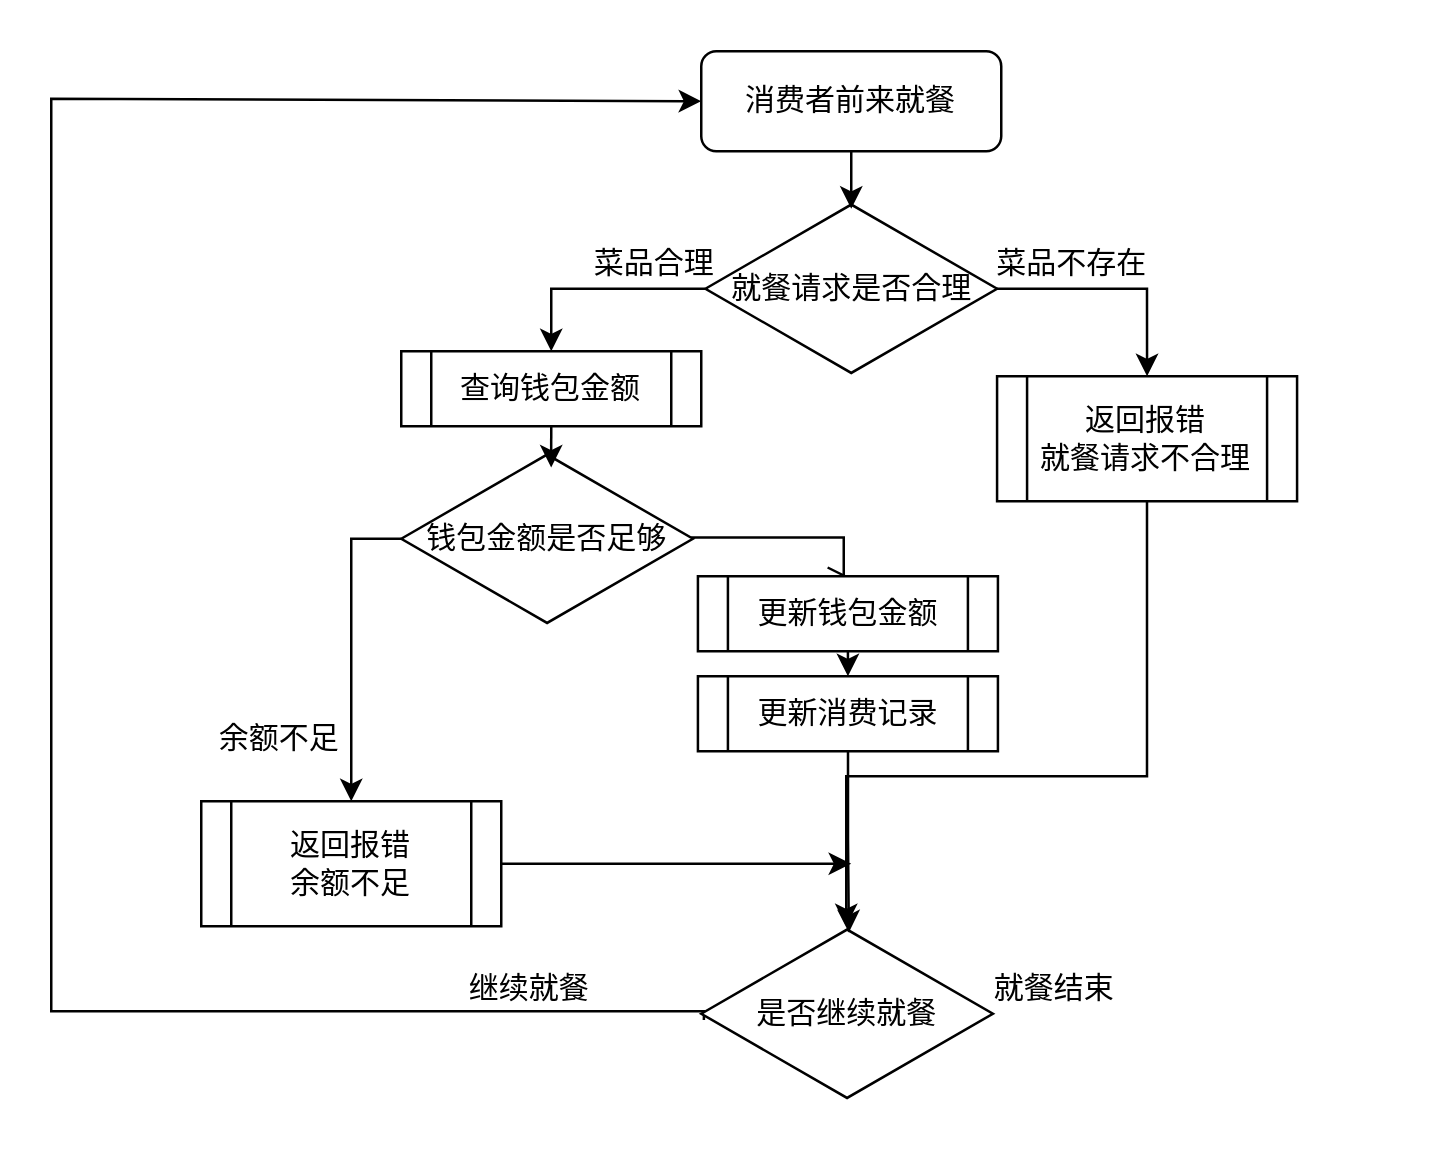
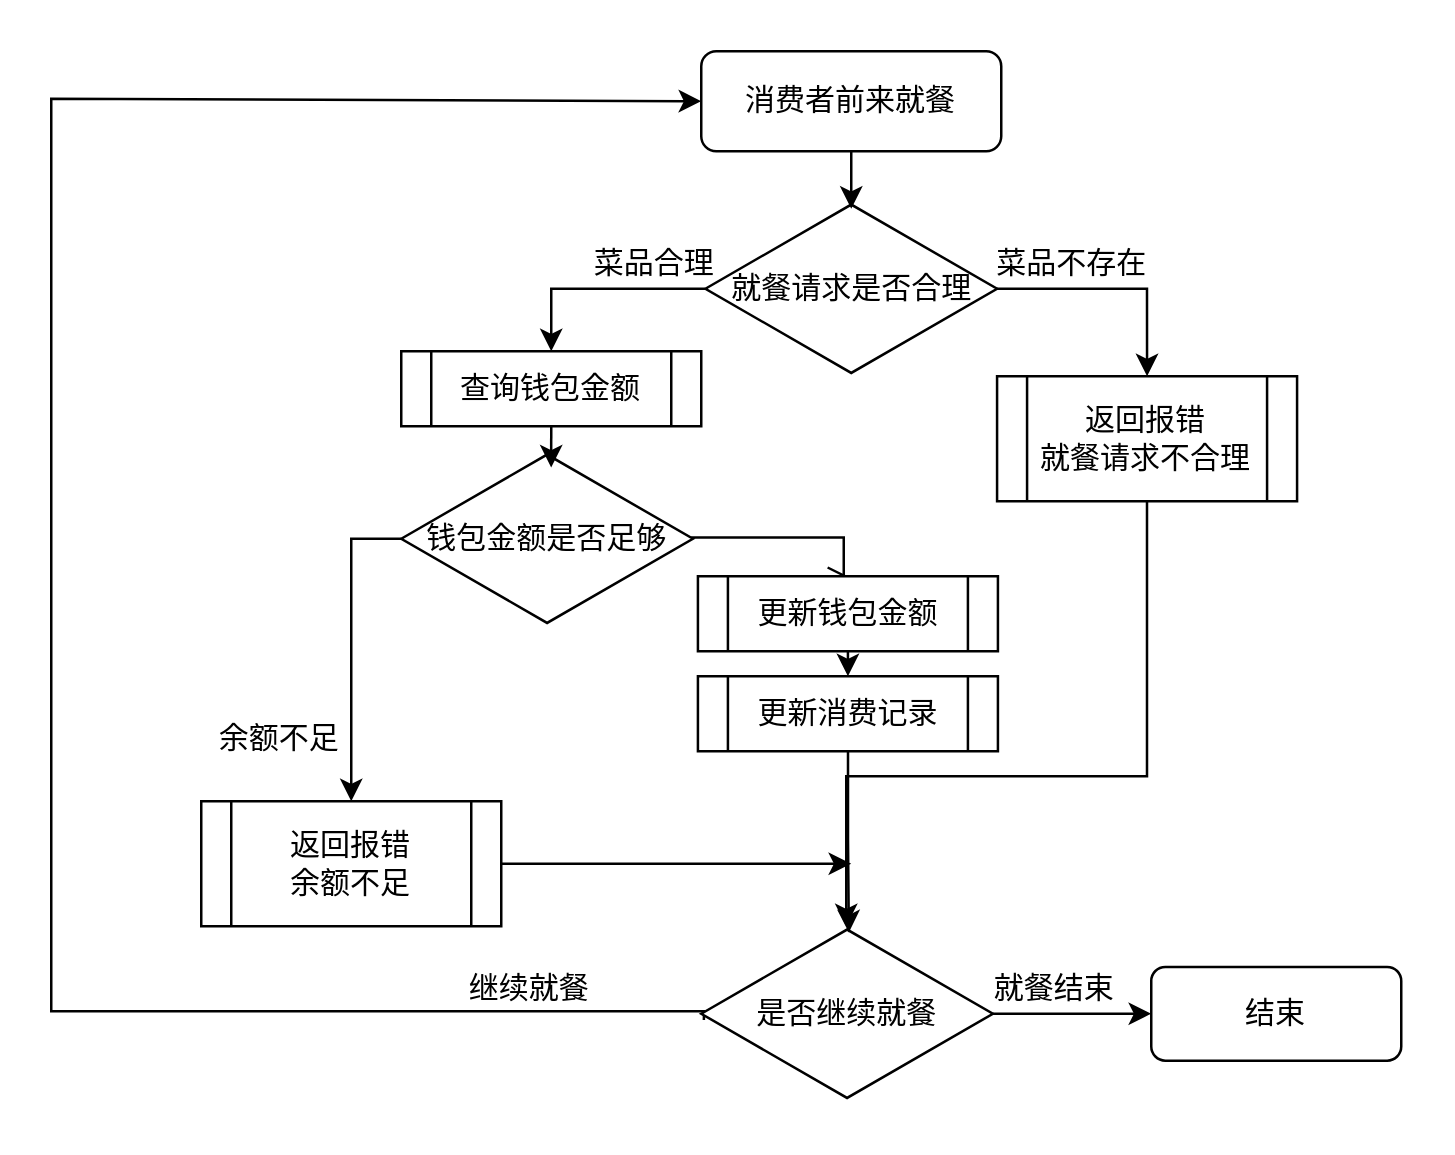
  <mxCell id="0" />
  <mxCell id="1" parent="0" />
  <mxCell id="2" value="消费者前来就餐" style="rounded=1;whiteSpace=wrap;html=1;" vertex="1" parent="1"><mxGeometry x="280" y="20" width="120" height="40" as="geometry" /></mxCell>
  <mxCell id="3" style="edgeStyle=orthogonalEdgeStyle;rounded=0;orthogonalLoop=1;jettySize=auto;html=1;entryX=0.5;entryY=0;entryDx=0;entryDy=0;exitX=0.997;exitY=0.5;exitDx=0;exitDy=0;exitPerimeter=0;" edge="1" parent="1" source="5" target="11"><mxGeometry relative="1" as="geometry"><mxPoint x="470" y="115" as="targetPoint" /></mxGeometry></mxCell>
  <mxCell id="4" style="edgeStyle=orthogonalEdgeStyle;rounded=0;orthogonalLoop=1;jettySize=auto;html=1;entryX=0.5;entryY=0;entryDx=0;entryDy=0;" edge="1" parent="1" source="5" target="12"><mxGeometry relative="1" as="geometry" /></mxCell>
  <mxCell id="5" value="就餐请求是否合理" style="html=1;whiteSpace=wrap;aspect=fixed;shape=isoRectangle;" vertex="1" parent="1"><mxGeometry x="281.66" y="80" width="116.67" height="70" as="geometry" /></mxCell>
  <mxCell id="6" style="edgeStyle=orthogonalEdgeStyle;rounded=0;orthogonalLoop=1;jettySize=auto;html=1;entryX=0.5;entryY=0.043;entryDx=0;entryDy=0;entryPerimeter=0;" edge="1" parent="1" source="2" target="5"><mxGeometry relative="1" as="geometry" /></mxCell>
+ <mxCell id="7" style="edgeStyle=orthogonalEdgeStyle;rounded=0;orthogonalLoop=1;jettySize=auto;html=1;entryX=0;entryY=0.5;entryDx=0;entryDy=0;" edge="1" parent="1" source="9" target="23"><mxGeometry relative="1" as="geometry" /></mxCell>
  <mxCell id="8" style="edgeStyle=orthogonalEdgeStyle;rounded=0;orthogonalLoop=1;jettySize=auto;html=1;exitX=0.009;exitY=0.507;exitDx=0;exitDy=0;exitPerimeter=0;" edge="1" parent="1"><mxGeometry relative="1" as="geometry"><mxPoint x="281.05" y="407.49" as="sourcePoint" /><mxPoint x="280" y="40" as="targetPoint" /><Array as="points"><mxPoint x="281" y="404" /><mxPoint x="20" y="404" /><mxPoint x="20" y="39" /><mxPoint x="280" y="39" /></Array></mxGeometry></mxCell>
  <mxCell id="9" value="是否继续就餐" style="html=1;whiteSpace=wrap;aspect=fixed;shape=isoRectangle;" vertex="1" parent="1"><mxGeometry x="280" y="370" width="116.67" height="70" as="geometry" /></mxCell>
  <mxCell id="10" style="edgeStyle=orthogonalEdgeStyle;rounded=0;orthogonalLoop=1;jettySize=auto;html=1;" edge="1" parent="1" source="11" target="9"><mxGeometry relative="1" as="geometry"><Array as="points"><mxPoint x="458" y="310" /><mxPoint x="338" y="310" /></Array></mxGeometry></mxCell>
  <mxCell id="11" value="返回报错&lt;div&gt;就餐请求不合理&lt;/div&gt;" style="shape=process;whiteSpace=wrap;html=1;backgroundOutline=1;" vertex="1" parent="1"><mxGeometry x="398.33" y="150" width="120" height="50" as="geometry" /></mxCell>
  <mxCell id="12" value="查询钱包金额" style="shape=process;whiteSpace=wrap;html=1;backgroundOutline=1;" vertex="1" parent="1"><mxGeometry x="160" y="140" width="120" height="30" as="geometry" /></mxCell>
  <mxCell id="13" style="edgeStyle=orthogonalEdgeStyle;rounded=0;orthogonalLoop=1;jettySize=auto;html=1;entryX=0.5;entryY=0;entryDx=0;entryDy=0;exitX=0.994;exitY=0.493;exitDx=0;exitDy=0;exitPerimeter=0;endArrow=open;" edge="1" parent="1" source="15" target="17"><mxGeometry relative="1" as="geometry"><mxPoint x="290" y="210" as="sourcePoint" /><Array as="points"><mxPoint x="337" y="215" /></Array></mxGeometry></mxCell>
  <mxCell id="14" style="edgeStyle=orthogonalEdgeStyle;rounded=0;orthogonalLoop=1;jettySize=auto;html=1;entryX=0.5;entryY=0;entryDx=0;entryDy=0;" edge="1" parent="1" source="15" target="22"><mxGeometry relative="1" as="geometry"><mxPoint x="140" y="310" as="targetPoint" /><Array as="points"><mxPoint x="140" y="215" /></Array></mxGeometry></mxCell>
  <mxCell id="15" value="钱包金额是否足够" style="html=1;whiteSpace=wrap;aspect=fixed;shape=isoRectangle;" vertex="1" parent="1"><mxGeometry x="160" y="180" width="116.67" height="70" as="geometry" /></mxCell>
  <mxCell id="16" style="edgeStyle=orthogonalEdgeStyle;rounded=0;orthogonalLoop=1;jettySize=auto;html=1;exitX=0.5;exitY=1;exitDx=0;exitDy=0;entryX=0.5;entryY=0;entryDx=0;entryDy=0;" edge="1" parent="1" source="17" target="18"><mxGeometry relative="1" as="geometry" /></mxCell>
  <mxCell id="17" value="更新钱包金额" style="shape=process;whiteSpace=wrap;html=1;backgroundOutline=1;" vertex="1" parent="1"><mxGeometry x="278.67" y="230" width="120" height="30" as="geometry" /></mxCell>
  <mxCell id="18" value="更新消费记录" style="shape=process;whiteSpace=wrap;html=1;backgroundOutline=1;" vertex="1" parent="1"><mxGeometry x="278.67" y="270" width="120" height="30" as="geometry" /></mxCell>
  <mxCell id="19" style="edgeStyle=orthogonalEdgeStyle;rounded=0;orthogonalLoop=1;jettySize=auto;html=1;entryX=0.506;entryY=0.036;entryDx=0;entryDy=0;entryPerimeter=0;" edge="1" parent="1" source="18" target="9"><mxGeometry relative="1" as="geometry" /></mxCell>
  <mxCell id="20" style="edgeStyle=orthogonalEdgeStyle;rounded=0;orthogonalLoop=1;jettySize=auto;html=1;exitX=0.5;exitY=1;exitDx=0;exitDy=0;entryX=0.514;entryY=0.093;entryDx=0;entryDy=0;entryPerimeter=0;" edge="1" parent="1" source="12" target="15"><mxGeometry relative="1" as="geometry" /></mxCell>
  <mxCell id="21" style="edgeStyle=orthogonalEdgeStyle;rounded=0;orthogonalLoop=1;jettySize=auto;html=1;" edge="1" parent="1" source="22"><mxGeometry relative="1" as="geometry"><mxPoint x="340" y="345" as="targetPoint" /></mxGeometry></mxCell>
  <mxCell id="22" value="返回报错&lt;div&gt;余额不足&lt;/div&gt;" style="shape=process;whiteSpace=wrap;html=1;backgroundOutline=1;" vertex="1" parent="1"><mxGeometry x="80" y="320" width="120" height="50" as="geometry" /></mxCell>
+ <mxCell id="23" value="结束" style="rounded=1;whiteSpace=wrap;html=1;" vertex="1" parent="1"><mxGeometry x="460" y="386.25" width="100" height="37.5" as="geometry" /></mxCell>
  <mxCell id="24" value="菜品不存在" style="text;html=1;align=center;verticalAlign=middle;whiteSpace=wrap;rounded=0;" vertex="1" parent="1"><mxGeometry x="396.67" y="90" width="63.33" height="30" as="geometry" /></mxCell>
  <mxCell id="25" value="菜品合理" style="text;html=1;align=center;verticalAlign=middle;whiteSpace=wrap;rounded=0;" vertex="1" parent="1"><mxGeometry x="230" y="90" width="63.33" height="30" as="geometry" /></mxCell>
  <mxCell id="26" value="余额不足" style="text;html=1;align=center;verticalAlign=middle;whiteSpace=wrap;rounded=0;" vertex="1" parent="1"><mxGeometry x="80" y="280" width="63.33" height="30" as="geometry" /></mxCell>
  <mxCell id="27" value="继续就餐" style="text;html=1;align=center;verticalAlign=middle;whiteSpace=wrap;rounded=0;" vertex="1" parent="1"><mxGeometry x="180" y="380" width="63.33" height="30" as="geometry" /></mxCell>
  <mxCell id="28" value="就餐结束" style="text;html=1;align=center;verticalAlign=middle;whiteSpace=wrap;rounded=0;" vertex="1" parent="1"><mxGeometry x="390" y="380" width="63.33" height="30" as="geometry" /></mxCell>
